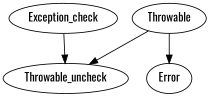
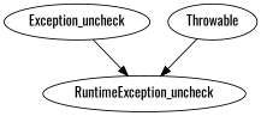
  digraph {
    fontname=Oswald
    node [fontname=Oswald shape=ellipse]
    edge [fontname=Oswald]
-   Exception_check
-   RuntimeException_uncheck [label=Throwable_uncheck]
+   Exception_check [label=Exception_uncheck]
+   RuntimeException_uncheck
    Throwable
-   Error
    subgraph sub_1 {
      Exception_check
      RuntimeException_uncheck
    }
    Exception_check -> RuntimeException_uncheck [shape=ellipse]
    Throwable -> RuntimeException_uncheck
-   Throwable -> Error
  }
